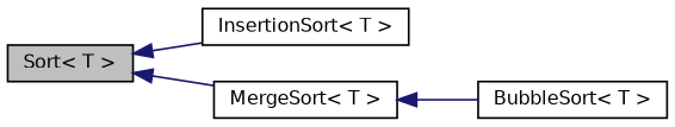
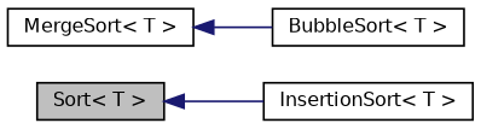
  digraph {
    rankdir=LR
    node [color=black fillcolor=white fontname=Helvetica fontsize=10 shape=record style=filled]
    edge [color=midnightblue dir=back fontname=Helvetica fontsize=10 labelfontname=Helvetica labelfontsize=10 style=solid]
    n1 [fillcolor=grey75 fontcolor=black height=0.2 label="Sort\< T \>" width=0.4]
    n2 [height=0.2 label="InsertionSort\< T \>" width=0.4]
    n3 [height=0.2 label="MergeSort\< T \>" width=0.4]
    n4 [height=0.2 label="BubbleSort\< T \>" width=0.4]
    n1 -> n2
-   n1 -> n3
    n3 -> n4
  }
